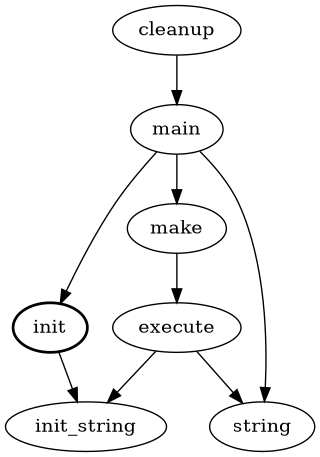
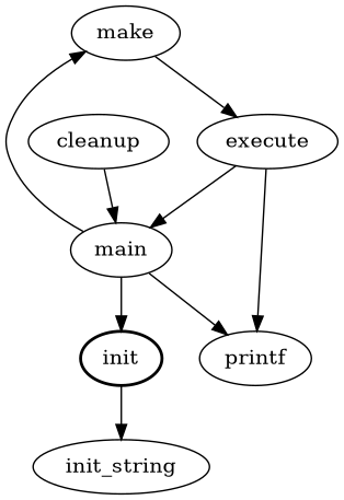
  digraph {
    n1 [label=make]
    main
    init [style=bold]
-   printf [label=string]
+   printf
    execute
    n6 [label=init_string]
    cleanup
    n1 -> execute
    main -> n1
    main -> init
    main -> printf
    init -> n6
    execute -> printf
-   execute -> n6
+   execute -> main
    cleanup -> main
  }
